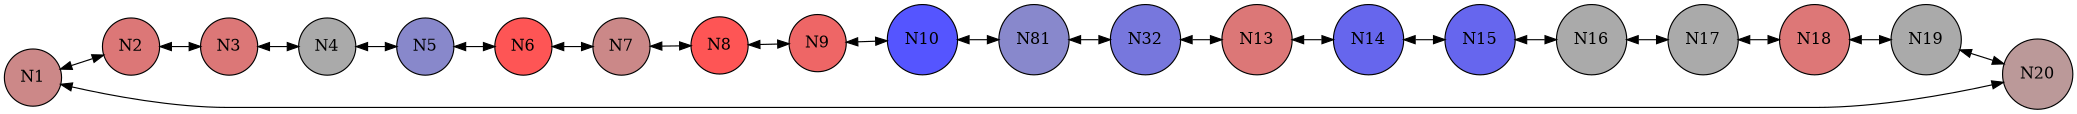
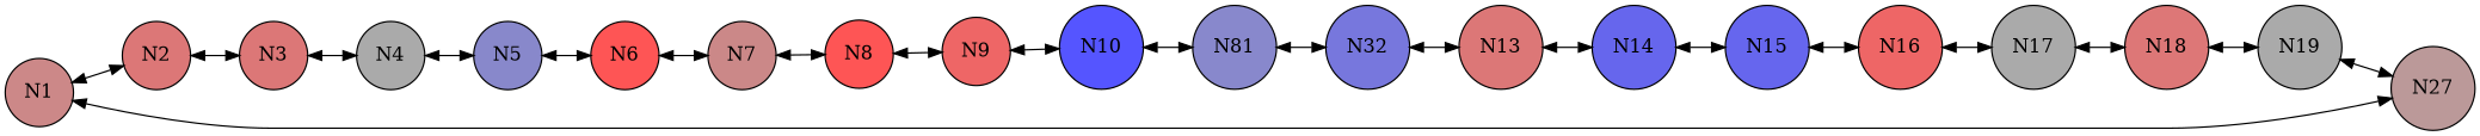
  strict digraph {
    concentrate=true
    fontname="DejaVu Serif"
    rankdir=LR
    node [fillcolor="#DC7777" fontname="DejaVu Serif" fontsize=14 shape=circle style=filled]
    edge [dir=both fontname="DejaVu Serif"]
    N1 [fillcolor="#CC8888"]
    N2
    N3
    N4 [fillcolor="#AAAAAA"]
    N5 [fillcolor="#8888CB"]
    N6 [fillcolor="#FE5555"]
    N7 [fillcolor="#CB8888"]
    N8 [fillcolor="#FE5555"]
    N9 [fillcolor="#EE6666"]
    N10 [fillcolor="#5555FF"]
    n11 [fillcolor="#8888CC" label=N81]
    n12 [fillcolor="#7777DD" label=N32]
    N13
    N14 [fillcolor="#6666ED"]
    N15 [fillcolor="#6666EE"]
-   N16 [fillcolor="#AAAAAA"]
+   N16 [fillcolor="#EE6666"]
    N17 [fillcolor="#AAAAAA"]
    N18 [fillcolor="#DD7777"]
    N19 [fillcolor="#AAAAAA"]
-   N20 [fillcolor="#BB9999"]
+   N20 [fillcolor="#BB9999" label=N27]
    subgraph sub_1 {
      N1
    }
    subgraph sub_2 {
      N2
    }
    subgraph sub_3 {
      N3
    }
    subgraph sub_4 {
      N4
    }
    subgraph sub_5 {
      N5
    }
    subgraph sub_6 {
      N6
    }
    subgraph sub_7 {
      N7
    }
    subgraph sub_8 {
      N8
    }
    subgraph sub_9 {
      N9
    }
    subgraph sub_10 {
      N10
    }
    subgraph sub_11 {
      n11
    }
    subgraph sub_12 {
      n12
    }
    subgraph sub_13 {
      N13
    }
    subgraph sub_14 {
      N14
    }
    subgraph sub_15 {
      N15
    }
    subgraph sub_16 {
      N16
    }
    subgraph sub_17 {
      N17
    }
    subgraph sub_18 {
      N18
    }
    subgraph sub_19 {
      N19
    }
    subgraph sub_20 {
      N20
    }
    N1 -> N2
    N1 -> N20
    N2 -> N1
    N2 -> N3
    N3 -> N2
    N3 -> N4
    N4 -> N3
    N4 -> N5
    N5 -> N4
    N5 -> N6
    N6 -> N5
    N6 -> N7
    N7 -> N6
    N7 -> N8
    N8 -> N7
    N8 -> N9
    N9 -> N8
    N9 -> N10
    N10 -> N9
    N10 -> n11
    n11 -> N10
    n11 -> n12
    n12 -> n11
    n12 -> N13
    N13 -> n12
    N13 -> N14
    N14 -> N13
    N14 -> N15
    N15 -> N14
    N15 -> N16
    N16 -> N15
    N16 -> N17
    N17 -> N16
    N17 -> N18
    N18 -> N17
    N18 -> N19
    N19 -> N18
    N19 -> N20
    N20 -> N1
    N20 -> N19
  }
